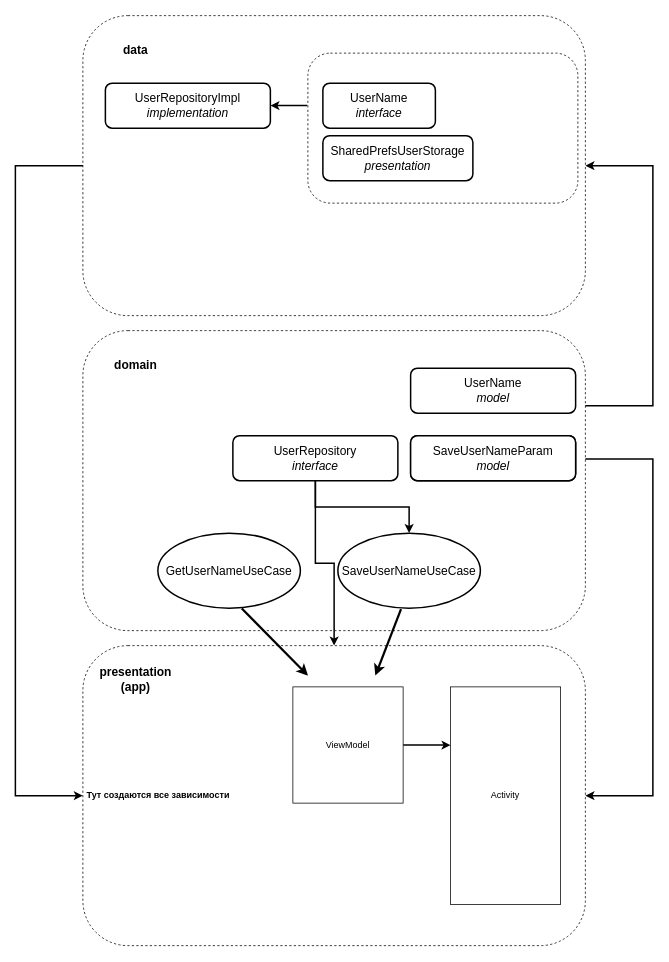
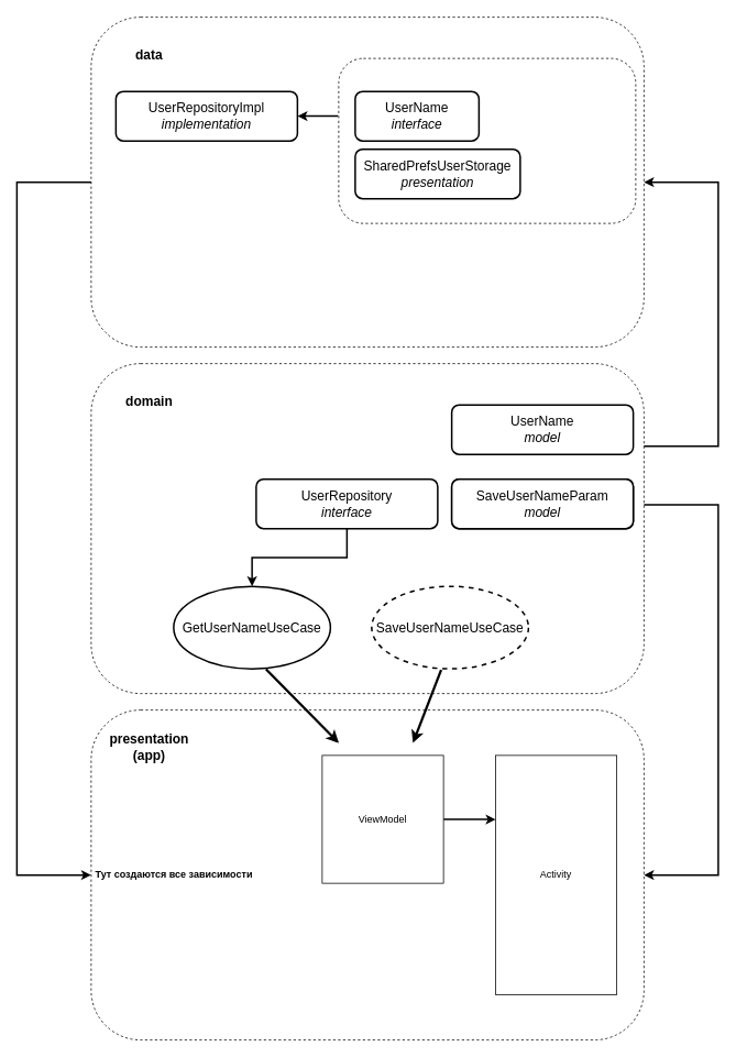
  <mxCell id="0" />
  <mxCell id="1" parent="0" />
  <mxCell id="2" value="" style="group" vertex="1" connectable="0" parent="1"><mxGeometry x="110" y="860" width="670" height="400" as="geometry" /></mxCell>
  <mxCell id="3" value="&lt;b&gt;&lt;span style=&quot;white-space: pre;&quot;&gt; &lt;/span&gt;Тут создаются все зависимости&lt;/b&gt;" style="rounded=1;whiteSpace=wrap;html=1;dashed=1;align=left;" vertex="1" parent="2"><mxGeometry width="670" height="400" as="geometry" /></mxCell>
  <mxCell id="4" value="Activity" style="rounded=0;whiteSpace=wrap;html=1;" vertex="1" parent="2"><mxGeometry x="490" y="55" width="147" height="290" as="geometry" /></mxCell>
  <mxCell id="5" value="&lt;span style=&quot;font-size: 16px;&quot;&gt;presentation&lt;br style=&quot;font-size: 16px;&quot;&gt;(app)&lt;/span&gt;" style="text;html=1;resizable=0;autosize=1;align=center;verticalAlign=middle;points=[];fillColor=none;strokeColor=none;rounded=0;strokeWidth=2;fontSize=16;fontStyle=1" vertex="1" parent="2"><mxGeometry x="10" y="20" width="120" height="50" as="geometry" /></mxCell>
  <mxCell id="6" style="edgeStyle=orthogonalEdgeStyle;rounded=0;orthogonalLoop=1;jettySize=auto;html=1;exitX=1;exitY=0.5;exitDx=0;exitDy=0;entryX=0.002;entryY=0.268;entryDx=0;entryDy=0;entryPerimeter=0;strokeWidth=2;fontSize=16;" edge="1" parent="2" source="7" target="4"><mxGeometry relative="1" as="geometry" /></mxCell>
  <mxCell id="7" value="ViewModel" style="rounded=0;whiteSpace=wrap;html=1;" vertex="1" parent="2"><mxGeometry x="280" y="55" width="147" height="155" as="geometry" /></mxCell>
  <mxCell id="8" value="" style="group" vertex="1" connectable="0" parent="1"><mxGeometry x="110" y="440" width="670" height="400" as="geometry" /></mxCell>
  <mxCell id="9" value="" style="rounded=1;whiteSpace=wrap;html=1;dashed=1;align=left;" vertex="1" parent="8"><mxGeometry width="670" height="400" as="geometry" /></mxCell>
  <mxCell id="10" value="domain" style="text;html=1;resizable=0;autosize=1;align=center;verticalAlign=middle;points=[];fillColor=none;strokeColor=none;rounded=0;strokeWidth=2;fontSize=16;fontStyle=1" vertex="1" parent="8"><mxGeometry x="30" y="30" width="80" height="30" as="geometry" /></mxCell>
  <mxCell id="11" value="UserRepository&lt;br&gt;&lt;i&gt;interface&lt;/i&gt;" style="rounded=1;whiteSpace=wrap;html=1;strokeWidth=2;fontSize=16;" vertex="1" parent="8"><mxGeometry x="200" y="140" width="220" height="60" as="geometry" /></mxCell>
  <mxCell id="12" value="GetUserNameUseCase" style="ellipse;whiteSpace=wrap;html=1;strokeWidth=2;fontSize=16;" vertex="1" parent="8"><mxGeometry x="100" y="270" width="190" height="100" as="geometry" /></mxCell>
- <mxCell id="13" style="edgeStyle=orthogonalEdgeStyle;rounded=0;orthogonalLoop=1;jettySize=auto;html=1;strokeWidth=2;fontSize=16;" edge="1" parent="8" source="11" target="3"><mxGeometry relative="1" as="geometry" /></mxCell>
- <mxCell id="14" value="SaveUserNameUseCase" style="ellipse;whiteSpace=wrap;html=1;strokeWidth=2;fontSize=16;" vertex="1" parent="8"><mxGeometry x="340" y="270" width="190" height="100" as="geometry" /></mxCell>
- <mxCell id="15" style="edgeStyle=orthogonalEdgeStyle;rounded=0;orthogonalLoop=1;jettySize=auto;html=1;strokeWidth=2;fontSize=16;" edge="1" parent="8" source="11" target="14"><mxGeometry relative="1" as="geometry" /></mxCell>
+ <mxCell id="13" style="edgeStyle=orthogonalEdgeStyle;rounded=0;orthogonalLoop=1;jettySize=auto;html=1;strokeWidth=2;fontSize=16;" edge="1" parent="8" source="11" target="12"><mxGeometry relative="1" as="geometry" /></mxCell>
+ <mxCell id="14" value="SaveUserNameUseCase" style="ellipse;whiteSpace=wrap;html=1;strokeWidth=2;fontSize=16;dashed=1;" vertex="1" parent="8"><mxGeometry x="340" y="270" width="190" height="100" as="geometry" /></mxCell>
  <mxCell id="16" value="" style="endArrow=classic;html=1;rounded=0;fontSize=16;exitX=0.589;exitY=1.005;exitDx=0;exitDy=0;exitPerimeter=0;strokeWidth=3;entryX=0.448;entryY=0.1;entryDx=0;entryDy=0;entryPerimeter=0;" edge="1" parent="8" source="12" target="3"><mxGeometry width="50" height="50" relative="1" as="geometry"><mxPoint x="90" y="290" as="sourcePoint" /><mxPoint x="280" y="440" as="targetPoint" /></mxGeometry></mxCell>
  <mxCell id="17" value="" style="endArrow=classic;html=1;rounded=0;fontSize=16;exitX=0.443;exitY=1.013;exitDx=0;exitDy=0;exitPerimeter=0;strokeWidth=3;entryX=0.582;entryY=0.1;entryDx=0;entryDy=0;entryPerimeter=0;" edge="1" parent="8" source="14" target="3"><mxGeometry width="50" height="50" relative="1" as="geometry"><mxPoint x="231.91" y="350.5" as="sourcePoint" /><mxPoint x="310.16" y="470" as="targetPoint" /></mxGeometry></mxCell>
  <mxCell id="18" value="UserRepository - interface" style="rounded=1;whiteSpace=wrap;html=1;strokeWidth=2;fontSize=16;" vertex="1" parent="8"><mxGeometry x="437" y="140" width="220" height="60" as="geometry" /></mxCell>
  <mxCell id="19" value="SaveUserNameParam&lt;br&gt;&lt;i&gt;model&lt;/i&gt;" style="rounded=1;whiteSpace=wrap;html=1;strokeWidth=2;fontSize=16;" vertex="1" parent="8"><mxGeometry x="437" y="140" width="220" height="60" as="geometry" /></mxCell>
  <mxCell id="20" value="UserName&lt;br&gt;&lt;i&gt;model&lt;/i&gt;" style="rounded=1;whiteSpace=wrap;html=1;strokeWidth=2;fontSize=16;" vertex="1" parent="8"><mxGeometry x="437" y="50" width="220" height="60" as="geometry" /></mxCell>
  <mxCell id="21" value="" style="group" vertex="1" connectable="0" parent="1"><mxGeometry x="110" y="20" width="670" height="400" as="geometry" /></mxCell>
  <mxCell id="22" value="" style="rounded=1;whiteSpace=wrap;html=1;dashed=1;align=left;" vertex="1" parent="21"><mxGeometry width="670" height="400" as="geometry" /></mxCell>
  <mxCell id="23" value="data" style="text;html=1;resizable=0;autosize=1;align=center;verticalAlign=middle;points=[];fillColor=none;strokeColor=none;rounded=0;strokeWidth=2;fontSize=16;fontStyle=1" vertex="1" parent="21"><mxGeometry x="40" y="30" width="60" height="30" as="geometry" /></mxCell>
  <mxCell id="24" value="UserRepositoryImpl&lt;br&gt;&lt;i&gt;implementation&lt;/i&gt;" style="rounded=1;whiteSpace=wrap;html=1;strokeWidth=2;fontSize=16;" vertex="1" parent="21"><mxGeometry x="30" y="90" width="220" height="60" as="geometry" /></mxCell>
  <mxCell id="25" style="edgeStyle=orthogonalEdgeStyle;rounded=0;orthogonalLoop=1;jettySize=auto;html=1;exitX=-0.002;exitY=0.349;exitDx=0;exitDy=0;strokeWidth=2;fontSize=16;exitPerimeter=0;" edge="1" parent="21" source="26" target="24"><mxGeometry relative="1" as="geometry"><Array as="points" /></mxGeometry></mxCell>
  <mxCell id="26" value="" style="rounded=1;whiteSpace=wrap;html=1;strokeWidth=1;fontSize=16;dashed=1;" vertex="1" parent="21"><mxGeometry x="300" y="50" width="360" height="200" as="geometry" /></mxCell>
  <mxCell id="27" value="UserName&lt;br&gt;&lt;i&gt;interface&lt;/i&gt;" style="rounded=1;whiteSpace=wrap;html=1;strokeWidth=2;fontSize=16;" vertex="1" parent="21"><mxGeometry x="320" y="90" width="150" height="60" as="geometry" /></mxCell>
  <mxCell id="28" value="SharedPrefsUserStorage&lt;br&gt;&lt;i&gt;presentation&lt;/i&gt;" style="rounded=1;whiteSpace=wrap;html=1;strokeWidth=2;fontSize=16;" vertex="1" parent="21"><mxGeometry x="320" y="160" width="200" height="60" as="geometry" /></mxCell>
  <mxCell id="29" style="edgeStyle=orthogonalEdgeStyle;rounded=0;orthogonalLoop=1;jettySize=auto;html=1;entryX=1;entryY=0.5;entryDx=0;entryDy=0;strokeWidth=2;fontSize=16;exitX=1;exitY=0.25;exitDx=0;exitDy=0;" edge="1" parent="1" source="9" target="22"><mxGeometry relative="1" as="geometry"><Array as="points"><mxPoint x="870" y="540" /><mxPoint x="870" y="220" /></Array></mxGeometry></mxCell>
  <mxCell id="30" style="edgeStyle=orthogonalEdgeStyle;rounded=0;orthogonalLoop=1;jettySize=auto;html=1;entryX=1;entryY=0.5;entryDx=0;entryDy=0;strokeWidth=2;fontSize=16;exitX=1;exitY=0.428;exitDx=0;exitDy=0;exitPerimeter=0;" edge="1" parent="1" source="9" target="3"><mxGeometry relative="1" as="geometry"><mxPoint x="780" y="680" as="sourcePoint" /><Array as="points"><mxPoint x="870" y="611" /><mxPoint x="870" y="1060" /></Array></mxGeometry></mxCell>
  <mxCell id="31" style="edgeStyle=orthogonalEdgeStyle;rounded=0;orthogonalLoop=1;jettySize=auto;html=1;entryX=0;entryY=0.5;entryDx=0;entryDy=0;strokeWidth=2;fontSize=16;exitX=0;exitY=0.5;exitDx=0;exitDy=0;" edge="1" parent="1" source="22" target="3"><mxGeometry relative="1" as="geometry"><Array as="points"><mxPoint x="20" y="220" /><mxPoint x="20" y="1060" /></Array></mxGeometry></mxCell>
